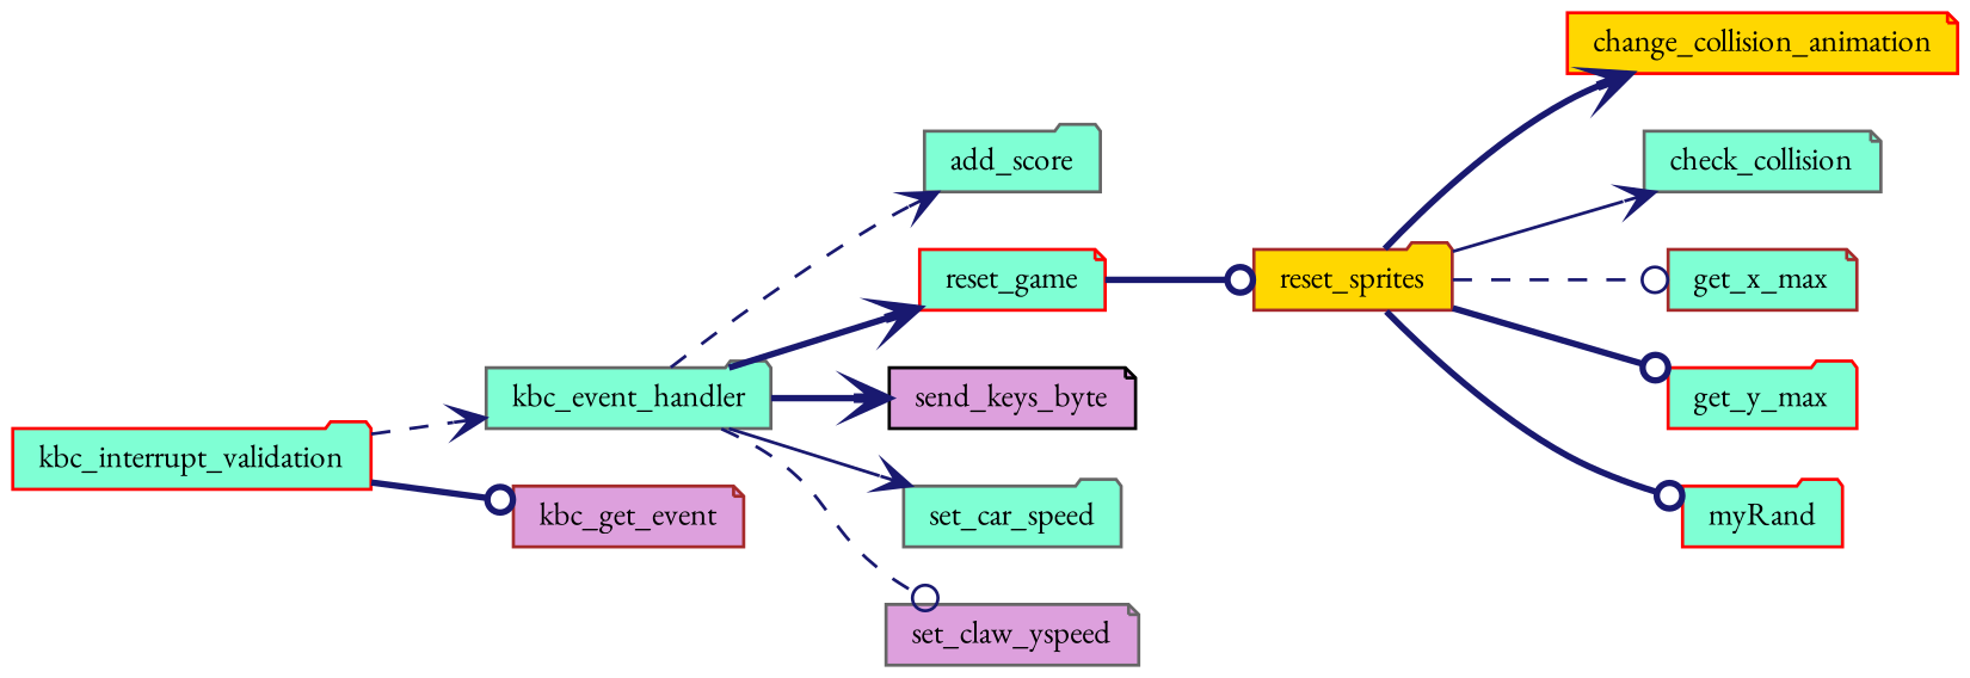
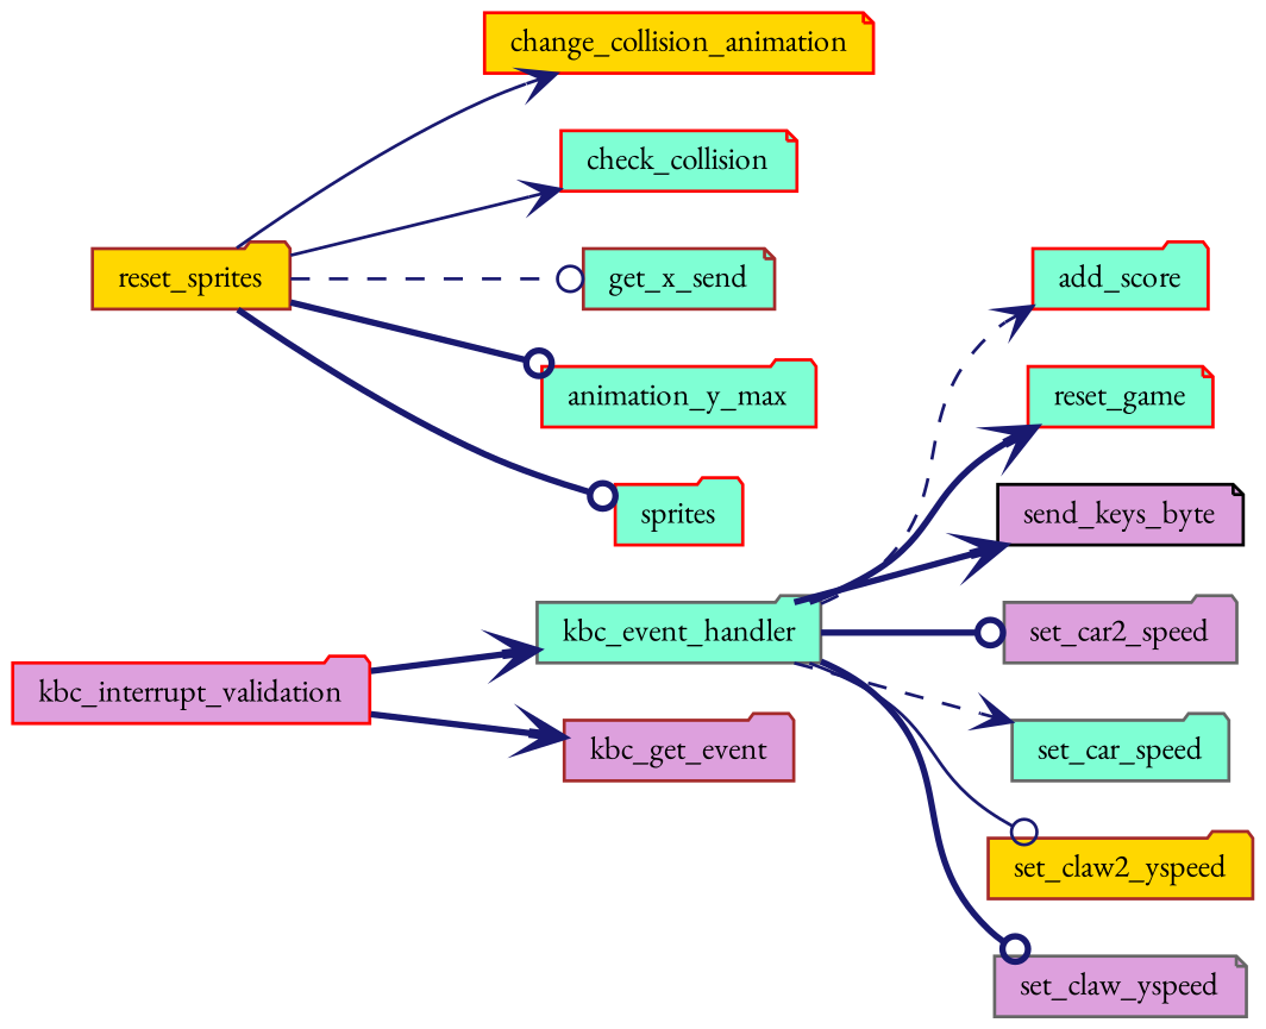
  digraph {
    fontname="EB Garamond"
    rankdir=LR
    node [color=red fillcolor=aquamarine fontname="EB Garamond" fontsize=10 shape=folder style=filled]
    edge [arrowhead=vee color=midnightblue fontname="EB Garamond" fontsize=10 labelfontname=Helvetica labelfontsize=10 style=bold]
-   n1 [fontcolor=black height=0.2 label=kbc_interrupt_validation width=0.4]
+   n1 [fillcolor=plum fontcolor=black height=0.2 label=kbc_interrupt_validation width=0.4]
    n2 [color=gray40 height=0.2 label=kbc_event_handler width=0.4]
-   n3 [color=brown fillcolor=plum height=0.2 label=kbc_get_event shape=note width=0.4]
-   n4 [color=gray40 height=0.2 label=add_score width=0.4]
+   n3 [color=brown fillcolor=plum height=0.2 label=kbc_get_event width=0.4]
+   n4 [height=0.2 label=add_score width=0.4]
    n5 [height=0.2 label=reset_game shape=note width=0.4]
    n6 [color=black fillcolor=plum height=0.2 label=send_keys_byte shape=note width=0.4]
+   n7 [color=gray40 fillcolor=plum height=0.2 label=set_car2_speed width=0.4]
    n8 [color=gray40 height=0.2 label=set_car_speed width=0.4]
+   n9 [color=brown fillcolor=gold height=0.2 label=set_claw2_yspeed width=0.4]
    n10 [color=gray40 fillcolor=plum height=0.2 label=set_claw_yspeed shape=note width=0.4]
    n11 [color=brown fillcolor=gold height=0.2 label=reset_sprites width=0.4]
    n12 [fillcolor=gold height=0.2 label=change_collision_animation shape=note width=0.4]
-   n13 [color=gray40 height=0.2 label=check_collision shape=note width=0.4]
-   n14 [color=brown height=0.2 label=get_x_max shape=note width=0.4]
-   n15 [height=0.2 label=get_y_max width=0.4]
-   n16 [height=0.2 label=myRand width=0.4]
-   n1 -> n2 [style=dashed]
-   n1 -> n3 [arrowhead=odot]
+   n13 [height=0.2 label=check_collision shape=note width=0.4]
+   n14 [color=brown height=0.2 label=get_x_send shape=note width=0.4]
+   n15 [height=0.2 label=animation_y_max width=0.4]
+   n16 [height=0.2 label=sprites width=0.4]
+   n1 -> n2
+   n1 -> n3
    n2 -> n4 [style=dashed]
    n2 -> n5
    n2 -> n6
-   n2 -> n8 [style=solid]
-   n2 -> n10 [arrowhead=odot style=dashed]
-   n5 -> n11 [arrowhead=odot]
-   n11 -> n12
+   n2 -> n7 [arrowhead=odot]
+   n2 -> n8 [style=dashed]
+   n2 -> n9 [arrowhead=odot style=solid]
+   n2 -> n10 [arrowhead=odot]
+   n11 -> n12 [style=solid]
    n11 -> n13 [style=solid]
    n11 -> n14 [arrowhead=odot style=dashed]
    n11 -> n15 [arrowhead=odot]
    n11 -> n16 [arrowhead=odot]
  }
